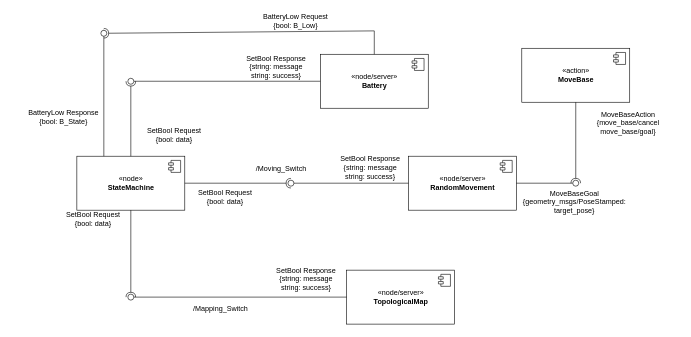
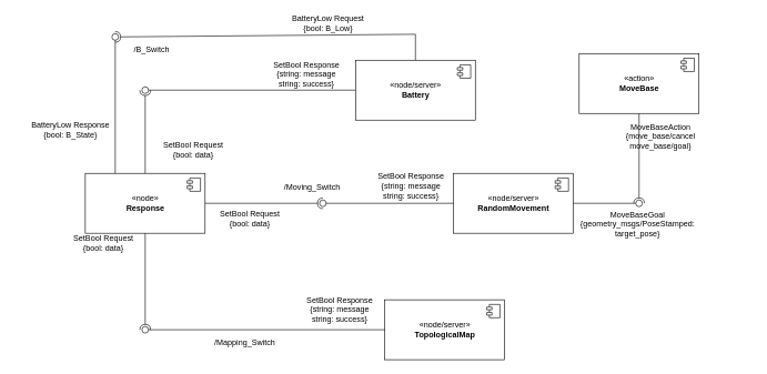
  <mxCell id="0" />
  <mxCell id="1" parent="0" />
- <mxCell id="2" value="«node»&lt;br&gt;&lt;b&gt;StateMachine&lt;/b&gt;" style="html=1;dropTarget=0;" parent="1" vertex="1"><mxGeometry x="127" y="260" width="180" height="90" as="geometry" /></mxCell>
+ <mxCell id="2" value="«node»&lt;br&gt;&lt;b&gt;Response&lt;/b&gt;" style="html=1;dropTarget=0;" parent="1" vertex="1"><mxGeometry x="127" y="260" width="180" height="90" as="geometry" /></mxCell>
  <mxCell id="3" value="" style="shape=module;jettyWidth=8;jettyHeight=4;" parent="2" vertex="1"><mxGeometry x="1" width="20" height="20" relative="1" as="geometry"><mxPoint x="-27" y="7" as="offset" /></mxGeometry></mxCell>
  <mxCell id="4" value="«node/server»&lt;br&gt;&lt;b&gt;Battery&lt;/b&gt;" style="html=1;dropTarget=0;" parent="1" vertex="1"><mxGeometry x="533" y="90" width="180" height="90" as="geometry" /></mxCell>
  <mxCell id="5" value="" style="shape=module;jettyWidth=8;jettyHeight=4;" parent="4" vertex="1"><mxGeometry x="1" width="20" height="20" relative="1" as="geometry"><mxPoint x="-27" y="7" as="offset" /></mxGeometry></mxCell>
  <mxCell id="6" value="«node/server»&lt;br&gt;&lt;b&gt;RandomMovement&lt;/b&gt;" style="html=1;dropTarget=0;" parent="1" vertex="1"><mxGeometry x="680" y="260" width="180" height="90" as="geometry" /></mxCell>
  <mxCell id="7" value="" style="shape=module;jettyWidth=8;jettyHeight=4;" parent="6" vertex="1"><mxGeometry x="1" width="20" height="20" relative="1" as="geometry"><mxPoint x="-27" y="7" as="offset" /></mxGeometry></mxCell>
  <mxCell id="8" value="«node/server»&lt;br&gt;&lt;b&gt;TopologicalMap&lt;/b&gt;" style="html=1;dropTarget=0;" parent="1" vertex="1"><mxGeometry x="577" y="450" width="180" height="90" as="geometry" /></mxCell>
  <mxCell id="9" value="" style="shape=module;jettyWidth=8;jettyHeight=4;" parent="8" vertex="1"><mxGeometry x="1" width="20" height="20" relative="1" as="geometry"><mxPoint x="-27" y="7" as="offset" /></mxGeometry></mxCell>
  <mxCell id="10" value="/Moving_Switch" style="text;html=1;strokeColor=none;fillColor=none;align=center;verticalAlign=middle;whiteSpace=wrap;rounded=0;" parent="1" vertex="1"><mxGeometry x="438" y="267" width="60" height="30" as="geometry" /></mxCell>
  <mxCell id="11" value="/Mapping_Switch" style="text;html=1;strokeColor=none;fillColor=none;align=center;verticalAlign=middle;whiteSpace=wrap;rounded=0;" parent="1" vertex="1"><mxGeometry x="337" y="500" width="60" height="30" as="geometry" /></mxCell>
  <mxCell id="12" value="" style="rounded=0;orthogonalLoop=1;jettySize=auto;html=1;endArrow=none;endFill=0;sketch=0;sourcePerimeterSpacing=0;targetPerimeterSpacing=0;exitX=0;exitY=0.5;exitDx=0;exitDy=0;" parent="1" source="4" target="14" edge="1"><mxGeometry relative="1" as="geometry"><mxPoint x="307" y="155" as="sourcePoint" /><mxPoint x="237" y="135" as="targetPoint" /></mxGeometry></mxCell>
  <mxCell id="13" value="" style="rounded=0;orthogonalLoop=1;jettySize=auto;html=1;endArrow=halfCircle;endFill=0;entryX=0.5;entryY=0.5;endSize=6;strokeWidth=1;sketch=0;exitX=0.5;exitY=0;exitDx=0;exitDy=0;" parent="1" source="2" target="14" edge="1"><mxGeometry relative="1" as="geometry"><mxPoint x="347" y="155" as="sourcePoint" /></mxGeometry></mxCell>
  <mxCell id="14" value="" style="ellipse;whiteSpace=wrap;html=1;align=center;aspect=fixed;resizable=0;points=[];outlineConnect=0;sketch=0;" parent="1" vertex="1"><mxGeometry x="212" y="130" width="10" height="10" as="geometry" /></mxCell>
  <mxCell id="15" value="" style="rounded=0;orthogonalLoop=1;jettySize=auto;html=1;endArrow=none;endFill=0;sketch=0;sourcePerimeterSpacing=0;targetPerimeterSpacing=0;exitX=0;exitY=0.5;exitDx=0;exitDy=0;" parent="1" source="8" target="17" edge="1"><mxGeometry relative="1" as="geometry"><mxPoint x="207" y="460" as="sourcePoint" /><Array as="points" /></mxGeometry></mxCell>
  <mxCell id="16" value="" style="rounded=0;orthogonalLoop=1;jettySize=auto;html=1;endArrow=halfCircle;endFill=0;endSize=6;strokeWidth=1;sketch=0;" parent="1" source="2" edge="1"><mxGeometry relative="1" as="geometry"><mxPoint x="477" y="570" as="sourcePoint" /><mxPoint x="217" y="495" as="targetPoint" /></mxGeometry></mxCell>
  <mxCell id="17" value="" style="ellipse;whiteSpace=wrap;html=1;align=center;aspect=fixed;resizable=0;points=[];outlineConnect=0;sketch=0;" parent="1" vertex="1"><mxGeometry x="212" y="490" width="10" height="10" as="geometry" /></mxCell>
  <mxCell id="18" value="" style="rounded=0;orthogonalLoop=1;jettySize=auto;html=1;endArrow=halfCircle;endFill=0;endSize=6;strokeWidth=1;sketch=0;exitX=1;exitY=0.5;exitDx=0;exitDy=0;" parent="1" source="2" edge="1"><mxGeometry relative="1" as="geometry"><mxPoint x="457" y="305" as="sourcePoint" /><mxPoint x="484" y="305" as="targetPoint" /></mxGeometry></mxCell>
  <mxCell id="19" value="SetBool Request &lt;br&gt;{bool: data}" style="text;html=1;strokeColor=none;fillColor=none;align=center;verticalAlign=middle;whiteSpace=wrap;rounded=0;" parent="1" vertex="1"><mxGeometry x="222" y="210" width="135" height="30" as="geometry" /></mxCell>
  <mxCell id="20" value="SetBool Response {string: message&lt;br&gt;string: success}" style="text;html=1;strokeColor=none;fillColor=none;align=center;verticalAlign=middle;whiteSpace=wrap;rounded=0;" parent="1" vertex="1"><mxGeometry x="392" y="96" width="135" height="30" as="geometry" /></mxCell>
  <mxCell id="21" value="SetBool Response {string: message&lt;br&gt;string: success}" style="text;html=1;strokeColor=none;fillColor=none;align=center;verticalAlign=middle;whiteSpace=wrap;rounded=0;" parent="1" vertex="1"><mxGeometry x="549" y="264" width="135" height="30" as="geometry" /></mxCell>
  <mxCell id="22" value="SetBool Response {string: message&lt;br&gt;string: success}" style="text;html=1;strokeColor=none;fillColor=none;align=center;verticalAlign=middle;whiteSpace=wrap;rounded=0;" parent="1" vertex="1"><mxGeometry x="442" y="450" width="135" height="30" as="geometry" /></mxCell>
  <mxCell id="23" value="SetBool Request &lt;br&gt;{bool: data}" style="text;html=1;strokeColor=none;fillColor=none;align=center;verticalAlign=middle;whiteSpace=wrap;rounded=0;" parent="1" vertex="1"><mxGeometry x="307" y="314" width="135" height="30" as="geometry" /></mxCell>
  <mxCell id="24" value="SetBool Request&lt;br&gt;{bool: data}" style="text;html=1;strokeColor=none;fillColor=none;align=center;verticalAlign=middle;whiteSpace=wrap;rounded=0;" parent="1" vertex="1"><mxGeometry x="87" y="350" width="135" height="30" as="geometry" /></mxCell>
  <mxCell id="25" value="" style="rounded=0;orthogonalLoop=1;jettySize=auto;html=1;endArrow=none;endFill=0;sketch=0;targetPerimeterSpacing=0;exitX=0.25;exitY=0;exitDx=0;exitDy=0;startArrow=none;" parent="1" source="27" edge="1"><mxGeometry relative="1" as="geometry"><mxPoint x="157" y="65" as="sourcePoint" /><mxPoint x="172" y="50" as="targetPoint" /></mxGeometry></mxCell>
  <mxCell id="26" value="" style="rounded=0;orthogonalLoop=1;jettySize=auto;html=1;endArrow=halfCircle;endFill=0;entryX=0.5;entryY=0.5;endSize=6;strokeWidth=1;sketch=0;exitX=0.5;exitY=0;exitDx=0;exitDy=0;" parent="1" source="4" target="27" edge="1"><mxGeometry relative="1" as="geometry"><mxPoint x="677" y="40" as="sourcePoint" /><Array as="points"><mxPoint x="623" y="51" /></Array></mxGeometry></mxCell>
  <mxCell id="27" value="" style="ellipse;whiteSpace=wrap;html=1;align=center;aspect=fixed;resizable=0;points=[];outlineConnect=0;sketch=0;" parent="1" vertex="1"><mxGeometry x="167" y="50" width="10" height="10" as="geometry" /></mxCell>
  <mxCell id="28" value="" style="rounded=0;orthogonalLoop=1;jettySize=auto;html=1;endArrow=none;endFill=0;sketch=0;sourcePerimeterSpacing=0;exitX=0.25;exitY=0;exitDx=0;exitDy=0;" parent="1" source="2" target="27" edge="1"><mxGeometry relative="1" as="geometry"><mxPoint x="172" y="260" as="sourcePoint" /><mxPoint x="172" y="50" as="targetPoint" /></mxGeometry></mxCell>
+ <mxCell id="29" value="/B_Switch" style="text;html=1;strokeColor=none;fillColor=none;align=center;verticalAlign=middle;whiteSpace=wrap;rounded=0;" parent="1" vertex="1"><mxGeometry x="197" y="60" width="60" height="30" as="geometry" /></mxCell>
  <mxCell id="30" value="BatteryLow Request &lt;br&gt;{bool: B_Low}" style="text;html=1;strokeColor=none;fillColor=none;align=center;verticalAlign=middle;whiteSpace=wrap;rounded=0;" parent="1" vertex="1"><mxGeometry x="407" y="20" width="170" height="30" as="geometry" /></mxCell>
  <mxCell id="31" value="BatteryLow Response &lt;br&gt;{bool: B_State}" style="text;html=1;strokeColor=none;fillColor=none;align=center;verticalAlign=middle;whiteSpace=wrap;rounded=0;" parent="1" vertex="1"><mxGeometry x="20" y="180" width="170" height="30" as="geometry" /></mxCell>
  <mxCell id="32" style="edgeStyle=orthogonalEdgeStyle;rounded=0;orthogonalLoop=1;jettySize=auto;html=1;exitX=0.5;exitY=1;exitDx=0;exitDy=0;" parent="1" source="23" target="23" edge="1"><mxGeometry relative="1" as="geometry" /></mxCell>
  <mxCell id="33" value="" style="ellipse;whiteSpace=wrap;html=1;align=center;aspect=fixed;resizable=0;points=[];outlineConnect=0;sketch=0;" parent="1" vertex="1"><mxGeometry x="479" y="300" width="10" height="10" as="geometry" /></mxCell>
  <mxCell id="34" value="" style="rounded=0;orthogonalLoop=1;jettySize=auto;html=1;endArrow=none;endFill=0;sketch=0;sourcePerimeterSpacing=0;exitX=0;exitY=0.5;exitDx=0;exitDy=0;" parent="1" source="6" target="33" edge="1"><mxGeometry relative="1" as="geometry"><mxPoint x="680" y="305" as="sourcePoint" /><mxPoint x="437" y="305" as="targetPoint" /></mxGeometry></mxCell>
  <mxCell id="35" value="«action»&lt;br&gt;&lt;b&gt;MoveBase&lt;/b&gt;" style="html=1;dropTarget=0;" vertex="1" parent="1"><mxGeometry x="869" y="80" width="180" height="90" as="geometry" /></mxCell>
  <mxCell id="36" value="" style="shape=module;jettyWidth=8;jettyHeight=4;" vertex="1" parent="35"><mxGeometry x="1" width="20" height="20" relative="1" as="geometry"><mxPoint x="-27" y="7" as="offset" /></mxGeometry></mxCell>
  <mxCell id="37" value="" style="rounded=0;orthogonalLoop=1;jettySize=auto;html=1;endArrow=none;endFill=0;sketch=0;sourcePerimeterSpacing=0;targetPerimeterSpacing=0;exitX=1;exitY=0.5;exitDx=0;exitDy=0;" edge="1" target="39" parent="1" source="6"><mxGeometry relative="1" as="geometry"><mxPoint x="951" y="219" as="sourcePoint" /></mxGeometry></mxCell>
  <mxCell id="38" value="" style="rounded=0;orthogonalLoop=1;jettySize=auto;html=1;endArrow=halfCircle;endFill=0;entryX=0.5;entryY=0.5;endSize=6;strokeWidth=1;sketch=0;exitX=0.5;exitY=1;exitDx=0;exitDy=0;" edge="1" target="39" parent="1" source="35"><mxGeometry relative="1" as="geometry"><mxPoint x="991" y="219" as="sourcePoint" /></mxGeometry></mxCell>
  <mxCell id="39" value="" style="ellipse;whiteSpace=wrap;html=1;align=center;aspect=fixed;resizable=0;points=[];outlineConnect=0;sketch=0;" vertex="1" parent="1"><mxGeometry x="954" y="300" width="10" height="10" as="geometry" /></mxCell>
- <mxCell id="40" value="MoveBaseAction&lt;br&gt;{move_base/cancel&lt;br&gt;move_base/goal}" style="text;html=1;strokeColor=none;fillColor=none;align=center;verticalAlign=middle;whiteSpace=wrap;rounded=0;" vertex="1" parent="1"><mxGeometry x="964" y="180" width="165" height="49" as="geometry" /></mxCell>
+ <mxCell id="40" value="MoveBaseAction&lt;br&gt;{move_base/cancel&lt;br&gt;move_base/goal}" style="text;html=1;strokeColor=none;fillColor=none;align=center;verticalAlign=middle;whiteSpace=wrap;rounded=0;" vertex="1" parent="1"><mxGeometry x="909" y="180" width="165" height="49" as="geometry" /></mxCell>
  <mxCell id="41" value="MoveBaseGoal&lt;br&gt;{geometry_msgs/PoseStamped: target_pose}" style="text;html=1;strokeColor=none;fillColor=none;align=center;verticalAlign=middle;whiteSpace=wrap;rounded=0;" vertex="1" parent="1"><mxGeometry x="891" y="322" width="132" height="30" as="geometry" /></mxCell>
